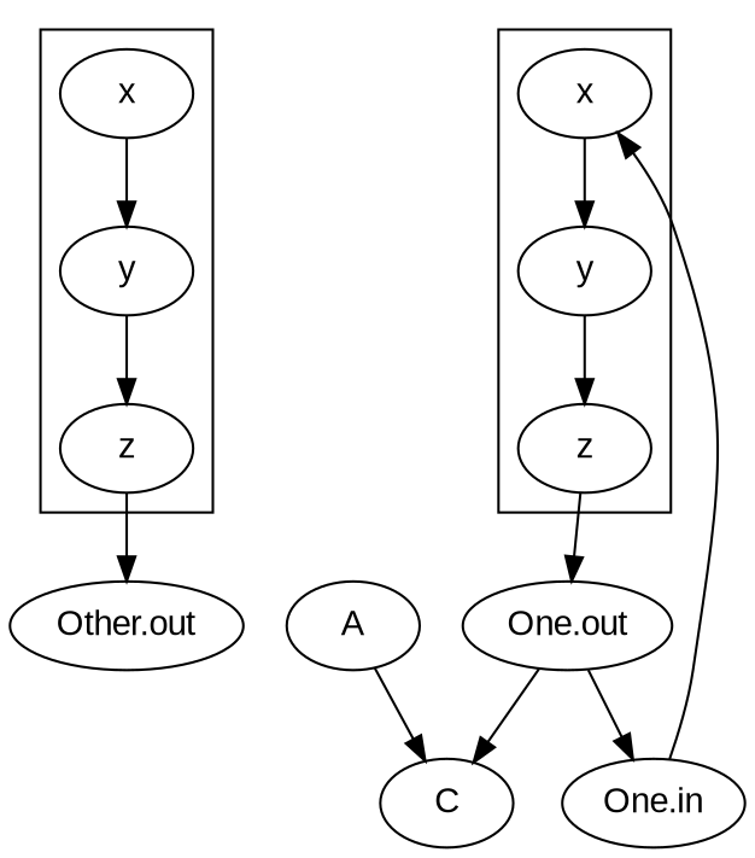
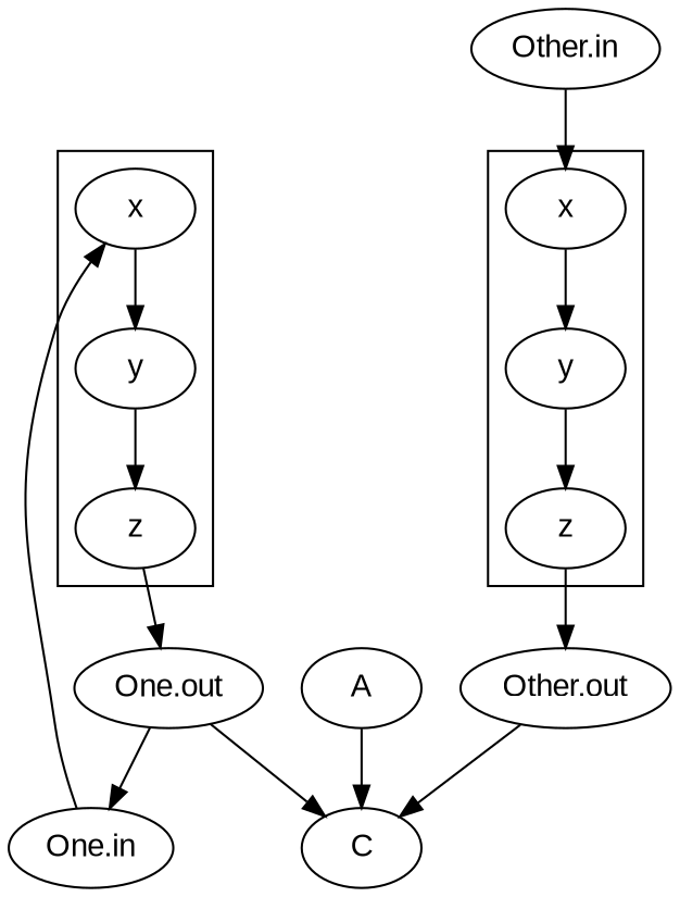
  digraph {
    fontname="Liberation Sans"
    rankdir=TB
    node [fontname="Liberation Sans"]
    edge [fontname="Liberation Sans"]
    n1 [label=x]
    n2 [label=y]
    n3 [label=z]
    n4 [label=x]
    n5 [label=y]
    n6 [label=z]
    n7 [label="Other.out"]
    n8 [label="One.out"]
    n9 [label=A]
    n10 [label=C]
    n11 [label="One.in"]
+   n12 [label="Other.in"]
    subgraph cluster_1 {
      n1
      n2
      n3
    }
    subgraph cluster_2 {
      n4
      n5
      n6
    }
    n1 -> n2
    n2 -> n3
    n3 -> n7
    n4 -> n5
    n5 -> n6
    n6 -> n8
+   n7 -> n10
    n8 -> n10
    n8 -> n11
    n9 -> n10
    n11 -> n4
+   n12 -> n1
  }
